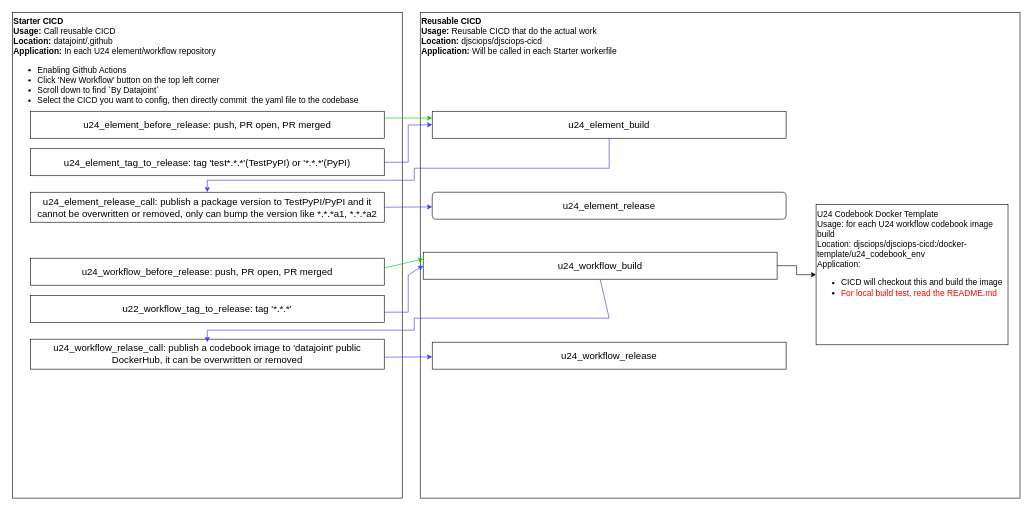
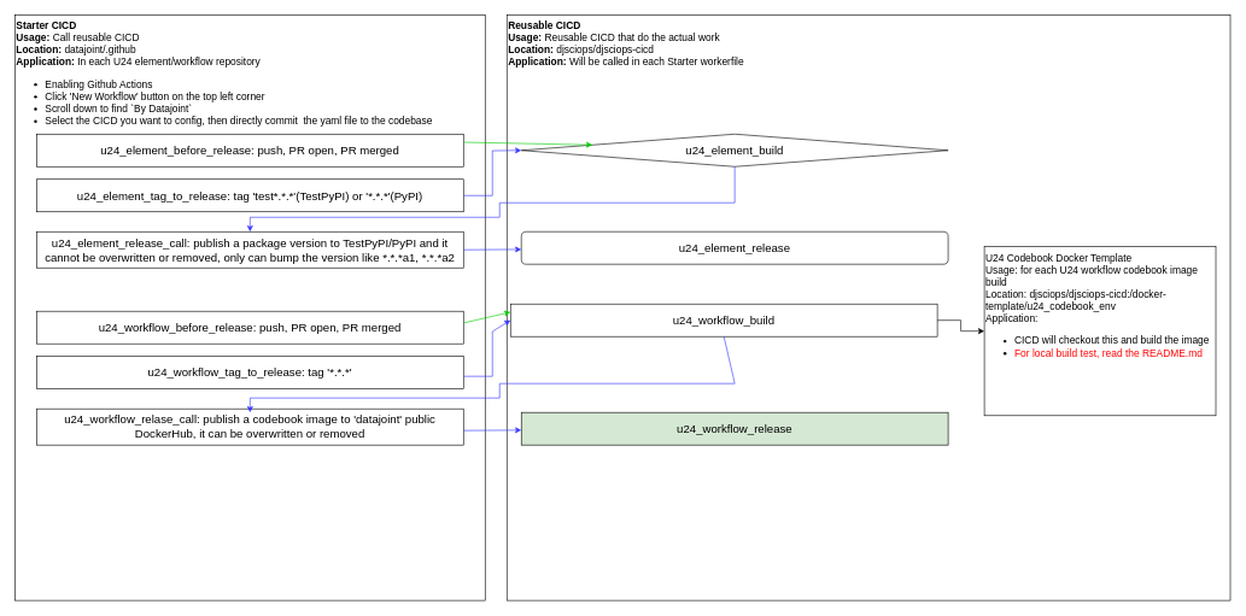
  <mxCell id="0" />
  <mxCell id="1" parent="0" />
  <mxCell id="2" value="&lt;font style=&quot;font-size: 14px;&quot;&gt;&lt;b style=&quot;&quot;&gt;&lt;font style=&quot;font-size: 14px;&quot;&gt;Starter CICD&lt;/font&gt;&lt;/b&gt;&lt;br&gt;&lt;b style=&quot;&quot;&gt;Usage:&lt;/b&gt; Call reusable CICD&lt;br&gt;&lt;b style=&quot;&quot;&gt;Location:&lt;/b&gt; datajoint/.github&lt;br&gt;&lt;b style=&quot;&quot;&gt;Application:&lt;/b&gt; In each U24 element/workflow repository&lt;br&gt;&lt;/font&gt;&lt;ul style=&quot;font-size: 14px;&quot;&gt;&lt;li style=&quot;&quot;&gt;&lt;font style=&quot;font-size: 14px;&quot;&gt;Enabling Github Actions&lt;/font&gt;&lt;/li&gt;&lt;li style=&quot;&quot;&gt;&lt;font style=&quot;font-size: 14px;&quot;&gt;Click 'New Workflow' button on the top left corner&lt;/font&gt;&lt;/li&gt;&lt;li style=&quot;&quot;&gt;&lt;font style=&quot;font-size: 14px;&quot;&gt;Scroll down to find `By Datajoint`&lt;/font&gt;&lt;/li&gt;&lt;li style=&quot;&quot;&gt;&lt;font style=&quot;font-size: 14px;&quot;&gt;Select the CICD you want to config, then directly commit&amp;nbsp; the yaml file to the codebase&lt;/font&gt;&lt;/li&gt;&lt;/ul&gt;" style="rounded=0;whiteSpace=wrap;html=1;align=left;verticalAlign=top;" vertex="1" parent="1"><mxGeometry x="20" y="20" width="650" height="810" as="geometry" /></mxCell>
  <mxCell id="3" value="&lt;font style=&quot;font-size: 14px;&quot;&gt;&lt;b&gt;&lt;font style=&quot;font-size: 14px;&quot;&gt;Reusable CICD&lt;/font&gt;&lt;/b&gt;&lt;br&gt;&lt;b&gt;Usage:&lt;/b&gt; Reusable CICD that do the actual work&lt;br&gt;&lt;b&gt;Location:&lt;/b&gt; djsciops/djsciops-cicd&lt;br&gt;&lt;b&gt;Application: &lt;/b&gt;Will be called in each Starter workerfile&lt;/font&gt;" style="rounded=0;whiteSpace=wrap;html=1;align=left;verticalAlign=top;" vertex="1" parent="1"><mxGeometry x="700" y="20" width="1000" height="810" as="geometry" /></mxCell>
  <mxCell id="4" value="u24_element_before_release: push, PR open, PR merged" style="rounded=0;whiteSpace=wrap;html=1;fontSize=16;" vertex="1" parent="1"><mxGeometry x="50" y="185" width="590" height="45" as="geometry" /></mxCell>
  <mxCell id="5" value="u24_element_tag_to_release: tag 'test*.*.*'(TestPyPI) or '*.*.*'(PyPI)" style="rounded=0;whiteSpace=wrap;html=1;fontSize=16;" vertex="1" parent="1"><mxGeometry x="50" y="247.5" width="590" height="45" as="geometry" /></mxCell>
  <mxCell id="6" value="u24_element_release_call: publish a package version to TestPyPI/PyPI and it cannot be overwritten or removed, only can bump the version like *.*.*a1, *.*.*a2" style="rounded=0;whiteSpace=wrap;html=1;fontSize=16;" vertex="1" parent="1"><mxGeometry x="50" y="320" width="590" height="50" as="geometry" /></mxCell>
- <mxCell id="7" value="u24_element_build" style="rounded=0;whiteSpace=wrap;html=1;fontSize=16;" vertex="1" parent="1"><mxGeometry x="720" y="185" width="590" height="45" as="geometry" /></mxCell>
+ <mxCell id="7" value="u24_element_build" style="rhombus;whiteSpace=wrap;html=1;fontSize=16;" vertex="1" parent="1"><mxGeometry x="720" y="185" width="590" height="45" as="geometry" /></mxCell>
  <mxCell id="8" value="u24_element_release" style="whiteSpace=wrap;html=1;fontSize=16;rounded=1;" vertex="1" parent="1"><mxGeometry x="720" y="320" width="590" height="45" as="geometry" /></mxCell>
  <mxCell id="9" value="" style="endArrow=classic;html=1;rounded=0;fontSize=16;fontColor=#000000;exitX=1;exitY=0.25;exitDx=0;exitDy=0;strokeColor=#00CC00;entryX=0;entryY=0.25;entryDx=0;entryDy=0;" edge="1" parent="1" source="4" target="7"><mxGeometry width="50" height="50" relative="1" as="geometry"><mxPoint x="630" y="360" as="sourcePoint" /><mxPoint x="680" y="170" as="targetPoint" /></mxGeometry></mxCell>
  <mxCell id="10" value="" style="endArrow=classic;html=1;rounded=0;fontSize=16;fontColor=#000000;exitX=1;exitY=0.5;exitDx=0;exitDy=0;strokeColor=#3333FF;entryX=0;entryY=0.5;entryDx=0;entryDy=0;" edge="1" parent="1" source="5" target="7"><mxGeometry width="50" height="50" relative="1" as="geometry"><mxPoint x="650" y="217.5" as="sourcePoint" /><mxPoint x="730" y="217.5" as="targetPoint" /><Array as="points"><mxPoint x="680" y="270" /><mxPoint x="680" y="208" /></Array></mxGeometry></mxCell>
  <mxCell id="11" value="" style="endArrow=classic;html=1;rounded=0;fontSize=16;fontColor=#000000;exitX=0.5;exitY=1;exitDx=0;exitDy=0;strokeColor=#3333FF;entryX=0.5;entryY=0;entryDx=0;entryDy=0;" edge="1" parent="1" source="7" target="6"><mxGeometry width="50" height="50" relative="1" as="geometry"><mxPoint x="650" y="280" as="sourcePoint" /><mxPoint x="730" y="217.5" as="targetPoint" /><Array as="points"><mxPoint x="1015" y="280" /><mxPoint x="690" y="280" /><mxPoint x="690" y="300" /><mxPoint x="345" y="300" /></Array></mxGeometry></mxCell>
  <mxCell id="12" value="" style="endArrow=classic;html=1;rounded=0;fontSize=16;fontColor=#000000;strokeColor=#3333FF;exitX=1;exitY=0.5;exitDx=0;exitDy=0;" edge="1" parent="1" source="6" target="8"><mxGeometry width="50" height="50" relative="1" as="geometry"><mxPoint x="590" y="470" as="sourcePoint" /><mxPoint x="640" y="420" as="targetPoint" /></mxGeometry></mxCell>
  <mxCell id="13" value="u24_workflow_before_release: push, PR open, PR merged" style="rounded=0;whiteSpace=wrap;html=1;fontSize=16;" vertex="1" parent="1"><mxGeometry x="50" y="430" width="590" height="45" as="geometry" /></mxCell>
- <mxCell id="14" value="u22_workflow_tag_to_release: tag '*.*.*'" style="rounded=0;whiteSpace=wrap;html=1;fontSize=16;" vertex="1" parent="1"><mxGeometry x="50" y="492.5" width="590" height="45" as="geometry" /></mxCell>
+ <mxCell id="14" value="u24_workflow_tag_to_release: tag '*.*.*'" style="rounded=0;whiteSpace=wrap;html=1;fontSize=16;" vertex="1" parent="1"><mxGeometry x="50" y="492.5" width="590" height="45" as="geometry" /></mxCell>
  <mxCell id="15" value="u24_workflow_relase_call: publish a codebook image to 'datajoint' public DockerHub, it can be overwritten or removed" style="rounded=0;whiteSpace=wrap;html=1;fontSize=16;" vertex="1" parent="1"><mxGeometry x="50" y="565" width="590" height="50" as="geometry" /></mxCell>
  <mxCell id="16" style="edgeStyle=orthogonalEdgeStyle;rounded=0;orthogonalLoop=1;jettySize=auto;html=1;exitX=1;exitY=0.5;exitDx=0;exitDy=0;fontSize=14;fontColor=#000000;strokeColor=#000000;" edge="1" parent="1" source="17" target="23"><mxGeometry relative="1" as="geometry" /></mxCell>
  <mxCell id="17" value="u24_workflow_build" style="rounded=0;whiteSpace=wrap;html=1;fontSize=16;" vertex="1" parent="1"><mxGeometry x="705" y="420" width="590" height="45" as="geometry" /></mxCell>
- <mxCell id="18" value="u24_workflow_release" style="rounded=0;whiteSpace=wrap;html=1;fontSize=16;" vertex="1" parent="1"><mxGeometry x="720" y="570" width="590" height="45" as="geometry" /></mxCell>
+ <mxCell id="18" value="u24_workflow_release" style="rounded=0;whiteSpace=wrap;html=1;fontSize=16;fillColor=#d5e8d4;" vertex="1" parent="1"><mxGeometry x="720" y="570" width="590" height="45" as="geometry" /></mxCell>
  <mxCell id="19" value="" style="endArrow=classic;html=1;rounded=0;fontSize=16;fontColor=#000000;exitX=1;exitY=0.25;exitDx=0;exitDy=0;strokeColor=#00CC00;entryX=0;entryY=0.25;entryDx=0;entryDy=0;" edge="1" parent="1" target="17"><mxGeometry width="50" height="50" relative="1" as="geometry"><mxPoint x="640" y="446.25" as="sourcePoint" /><mxPoint x="680" y="420" as="targetPoint" /></mxGeometry></mxCell>
  <mxCell id="20" value="" style="endArrow=classic;html=1;rounded=0;fontSize=16;fontColor=#000000;exitX=1;exitY=0.5;exitDx=0;exitDy=0;strokeColor=#3333FF;entryX=0;entryY=0.5;entryDx=0;entryDy=0;" edge="1" parent="1" target="17"><mxGeometry width="50" height="50" relative="1" as="geometry"><mxPoint x="640" y="520" as="sourcePoint" /><mxPoint x="730" y="467.5" as="targetPoint" /><Array as="points"><mxPoint x="680" y="520" /><mxPoint x="680" y="458" /></Array></mxGeometry></mxCell>
  <mxCell id="21" value="" style="endArrow=classic;html=1;rounded=0;fontSize=16;fontColor=#000000;exitX=0.5;exitY=1;exitDx=0;exitDy=0;strokeColor=#3333FF;entryX=0.5;entryY=0;entryDx=0;entryDy=0;" edge="1" parent="1" source="17"><mxGeometry width="50" height="50" relative="1" as="geometry"><mxPoint x="650" y="530" as="sourcePoint" /><mxPoint x="345" y="570" as="targetPoint" /><Array as="points"><mxPoint x="1015" y="530" /><mxPoint x="690" y="530" /><mxPoint x="690" y="550" /><mxPoint x="345" y="550" /></Array></mxGeometry></mxCell>
  <mxCell id="22" value="" style="endArrow=classic;html=1;rounded=0;fontSize=16;fontColor=#000000;strokeColor=#3333FF;exitX=1;exitY=0.5;exitDx=0;exitDy=0;" edge="1" parent="1" target="18"><mxGeometry width="50" height="50" relative="1" as="geometry"><mxPoint x="640" y="595" as="sourcePoint" /><mxPoint x="640" y="670" as="targetPoint" /></mxGeometry></mxCell>
  <mxCell id="23" value="U24 Codebook Docker Template&lt;br&gt;Usage: for each U24 workflow codebook image build&lt;br&gt;Location: djsciops/djsciops-cicd:/docker-template/u24_codebook_env&lt;br&gt;Application:&lt;br&gt;&lt;ul&gt;&lt;li&gt;&lt;span style=&quot;background-color: initial;&quot;&gt;CICD will checkout this and build the image&lt;br&gt;&lt;/span&gt;&lt;/li&gt;&lt;li&gt;&lt;span style=&quot;background-color: initial;&quot;&gt;&lt;font color=&quot;#ff0000&quot;&gt;For local build test, read the README.md&lt;/font&gt;&lt;/span&gt;&lt;/li&gt;&lt;/ul&gt;" style="rounded=0;whiteSpace=wrap;html=1;fontSize=14;fontColor=#000000;verticalAlign=top;align=left;" vertex="1" parent="1"><mxGeometry x="1360" y="340.63" width="320" height="233.75" as="geometry" /></mxCell>
